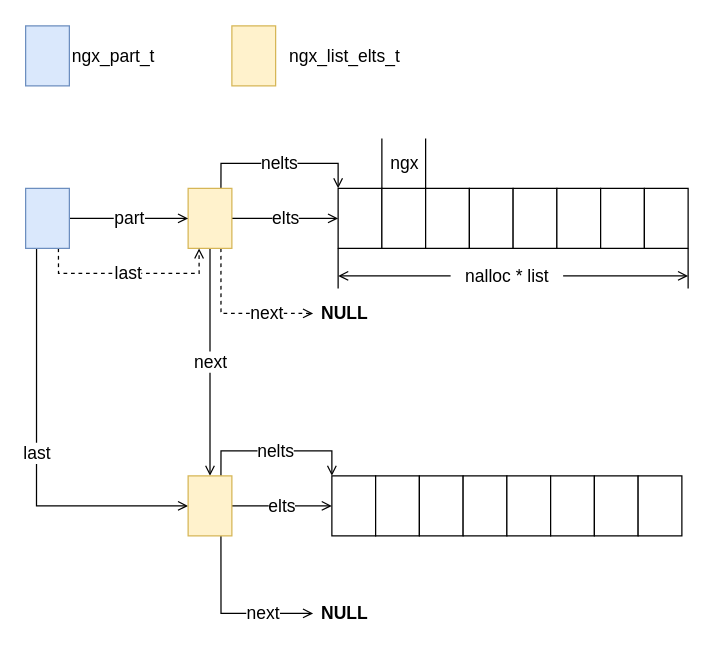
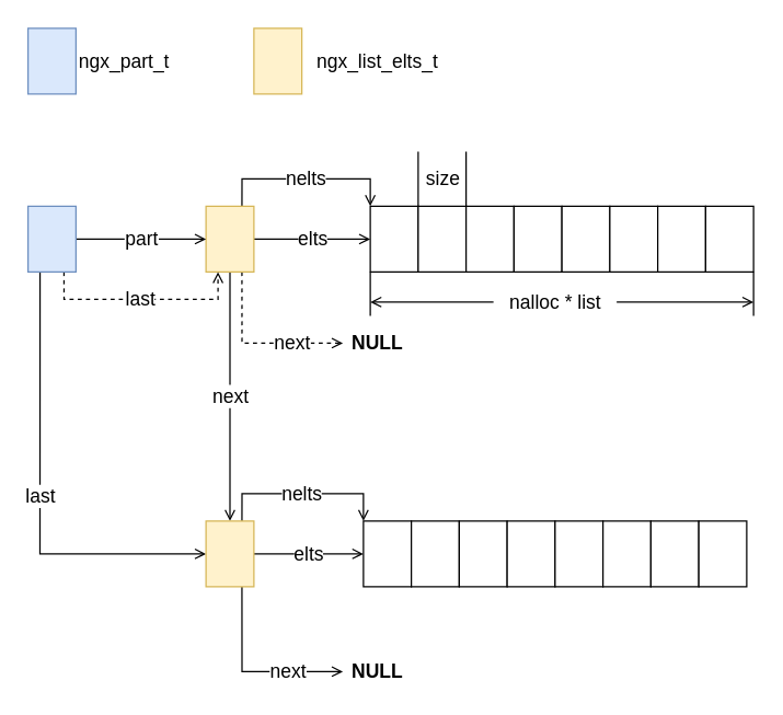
  <mxCell id="0" />
  <mxCell id="1" parent="0" />
  <mxCell id="2" style="edgeStyle=orthogonalEdgeStyle;rounded=0;orthogonalLoop=1;jettySize=auto;html=1;exitX=0;exitY=1;exitDx=0;exitDy=0;fontSize=14;endArrow=none;endFill=0;strokeWidth=1;" parent="1" source="3" edge="1"><mxGeometry relative="1" as="geometry"><mxPoint x="270" y="230" as="targetPoint" /></mxGeometry></mxCell>
  <mxCell id="3" value="" style="rounded=0;whiteSpace=wrap;html=1;strokeWidth=1;" parent="1" vertex="1"><mxGeometry x="270" y="150" width="35" height="48" as="geometry" /></mxCell>
  <mxCell id="4" style="edgeStyle=orthogonalEdgeStyle;rounded=0;orthogonalLoop=1;jettySize=auto;html=1;exitX=0;exitY=0;exitDx=0;exitDy=0;fontSize=14;endArrow=none;endFill=0;strokeWidth=1;" parent="1" source="6" edge="1"><mxGeometry relative="1" as="geometry"><mxPoint x="305" y="110" as="targetPoint" /></mxGeometry></mxCell>
  <mxCell id="5" style="edgeStyle=orthogonalEdgeStyle;rounded=0;orthogonalLoop=1;jettySize=auto;html=1;exitX=1;exitY=0;exitDx=0;exitDy=0;fontSize=14;endArrow=none;endFill=0;strokeWidth=1;" parent="1" source="6" edge="1"><mxGeometry relative="1" as="geometry"><mxPoint x="340" y="110" as="targetPoint" /></mxGeometry></mxCell>
  <mxCell id="6" value="" style="rounded=0;whiteSpace=wrap;html=1;strokeWidth=1;" parent="1" vertex="1"><mxGeometry x="305" y="150" width="35" height="48" as="geometry" /></mxCell>
  <mxCell id="7" value="" style="rounded=0;whiteSpace=wrap;html=1;strokeWidth=1;" parent="1" vertex="1"><mxGeometry x="340" y="150" width="35" height="48" as="geometry" /></mxCell>
  <mxCell id="8" value="" style="rounded=0;whiteSpace=wrap;html=1;strokeWidth=1;" parent="1" vertex="1"><mxGeometry x="375" y="150" width="35" height="48" as="geometry" /></mxCell>
  <mxCell id="9" value="" style="rounded=0;whiteSpace=wrap;html=1;strokeWidth=1;" parent="1" vertex="1"><mxGeometry x="410" y="150" width="35" height="48" as="geometry" /></mxCell>
  <mxCell id="10" value="" style="rounded=0;whiteSpace=wrap;html=1;strokeWidth=1;" parent="1" vertex="1"><mxGeometry x="445" y="150" width="35" height="48" as="geometry" /></mxCell>
  <mxCell id="11" value="" style="rounded=0;whiteSpace=wrap;html=1;strokeWidth=1;" parent="1" vertex="1"><mxGeometry x="480" y="150" width="35" height="48" as="geometry" /></mxCell>
  <mxCell id="12" style="edgeStyle=orthogonalEdgeStyle;rounded=0;orthogonalLoop=1;jettySize=auto;html=1;exitX=1;exitY=1;exitDx=0;exitDy=0;fontSize=14;endArrow=none;endFill=0;strokeWidth=1;" parent="1" source="13" edge="1"><mxGeometry relative="1" as="geometry"><mxPoint x="550" y="230" as="targetPoint" /></mxGeometry></mxCell>
  <mxCell id="13" value="" style="rounded=0;whiteSpace=wrap;html=1;strokeWidth=1;" parent="1" vertex="1"><mxGeometry x="515" y="150" width="35" height="48" as="geometry" /></mxCell>
  <mxCell id="14" value="elts" style="edgeStyle=orthogonalEdgeStyle;rounded=0;orthogonalLoop=1;jettySize=auto;html=1;exitX=1;exitY=0.5;exitDx=0;exitDy=0;entryX=0;entryY=0.5;entryDx=0;entryDy=0;fontSize=14;endArrow=open;endFill=0;strokeWidth=1;" parent="1" source="18" target="3" edge="1"><mxGeometry relative="1" as="geometry" /></mxCell>
  <mxCell id="15" value="next" style="edgeStyle=orthogonalEdgeStyle;rounded=0;orthogonalLoop=1;jettySize=auto;html=1;exitX=0.75;exitY=1;exitDx=0;exitDy=0;fontSize=14;endArrow=open;endFill=0;entryX=0;entryY=0.5;entryDx=0;entryDy=0;entryPerimeter=0;dashed=1;strokeWidth=1;" parent="1" source="18" target="19" edge="1"><mxGeometry x="0.405" relative="1" as="geometry"><mxPoint x="168" y="270" as="targetPoint" /><mxPoint x="1" as="offset" /></mxGeometry></mxCell>
  <mxCell id="16" value="nelts" style="edgeStyle=orthogonalEdgeStyle;rounded=0;orthogonalLoop=1;jettySize=auto;html=1;exitX=0.75;exitY=0;exitDx=0;exitDy=0;entryX=0;entryY=0;entryDx=0;entryDy=0;fontSize=14;endArrow=open;endFill=0;strokeWidth=1;" parent="1" source="18" target="3" edge="1"><mxGeometry relative="1" as="geometry" /></mxCell>
  <mxCell id="17" value="next" style="edgeStyle=orthogonalEdgeStyle;rounded=0;orthogonalLoop=1;jettySize=auto;html=1;exitX=0.5;exitY=1;exitDx=0;exitDy=0;entryX=0.5;entryY=0;entryDx=0;entryDy=0;fontSize=14;endArrow=open;endFill=0;strokeWidth=1;" parent="1" source="18" target="36" edge="1"><mxGeometry relative="1" as="geometry" /></mxCell>
  <mxCell id="18" value="" style="rounded=0;whiteSpace=wrap;html=1;strokeWidth=1;fontSize=14;fillColor=#fff2cc;strokeColor=#d6b656;" parent="1" vertex="1"><mxGeometry x="150" y="150" width="35" height="48" as="geometry" /></mxCell>
  <mxCell id="19" value="NULL" style="text;html=1;align=center;verticalAlign=middle;resizable=0;points=[];autosize=1;strokeColor=none;fillColor=none;fontSize=14;fontStyle=1;strokeWidth=1;" parent="1" vertex="1"><mxGeometry x="250" y="240" width="50" height="20" as="geometry" /></mxCell>
  <mxCell id="20" value="part" style="edgeStyle=orthogonalEdgeStyle;rounded=0;orthogonalLoop=1;jettySize=auto;html=1;exitX=1;exitY=0.5;exitDx=0;exitDy=0;entryX=0;entryY=0.5;entryDx=0;entryDy=0;fontSize=14;endArrow=open;endFill=0;strokeWidth=1;" parent="1" source="23" target="18" edge="1"><mxGeometry relative="1" as="geometry" /></mxCell>
  <mxCell id="21" value="last" style="edgeStyle=orthogonalEdgeStyle;rounded=0;orthogonalLoop=1;jettySize=auto;html=1;exitX=0.75;exitY=1;exitDx=0;exitDy=0;entryX=0.25;entryY=1;entryDx=0;entryDy=0;fontSize=14;endArrow=open;endFill=0;dashed=1;strokeWidth=1;" parent="1" source="23" target="18" edge="1"><mxGeometry relative="1" as="geometry" /></mxCell>
  <mxCell id="22" value="last" style="edgeStyle=orthogonalEdgeStyle;rounded=0;orthogonalLoop=1;jettySize=auto;html=1;exitX=0.25;exitY=1;exitDx=0;exitDy=0;entryX=0;entryY=0.5;entryDx=0;entryDy=0;fontSize=14;endArrow=open;endFill=0;strokeWidth=1;" parent="1" source="23" target="36" edge="1"><mxGeometry relative="1" as="geometry" /></mxCell>
  <mxCell id="23" value="" style="rounded=0;whiteSpace=wrap;html=1;strokeWidth=1;fontSize=14;fillColor=#dae8fc;strokeColor=#6c8ebf;" parent="1" vertex="1"><mxGeometry x="20" y="150" width="35" height="48" as="geometry" /></mxCell>
  <mxCell id="24" value="" style="rounded=0;whiteSpace=wrap;html=1;strokeWidth=1;fontSize=14;fillColor=#dae8fc;strokeColor=#6c8ebf;" parent="1" vertex="1"><mxGeometry x="20" y="20" width="35" height="48" as="geometry" /></mxCell>
  <mxCell id="25" value="" style="rounded=0;whiteSpace=wrap;html=1;strokeWidth=1;" parent="1" vertex="1"><mxGeometry x="265" y="380" width="35" height="48" as="geometry" /></mxCell>
  <mxCell id="26" value="" style="rounded=0;whiteSpace=wrap;html=1;strokeWidth=1;" parent="1" vertex="1"><mxGeometry x="300" y="380" width="35" height="48" as="geometry" /></mxCell>
  <mxCell id="27" value="" style="rounded=0;whiteSpace=wrap;html=1;strokeWidth=1;" parent="1" vertex="1"><mxGeometry x="335" y="380" width="35" height="48" as="geometry" /></mxCell>
  <mxCell id="28" value="" style="rounded=0;whiteSpace=wrap;html=1;strokeWidth=1;" parent="1" vertex="1"><mxGeometry x="370" y="380" width="35" height="48" as="geometry" /></mxCell>
  <mxCell id="29" value="" style="rounded=0;whiteSpace=wrap;html=1;strokeWidth=1;" parent="1" vertex="1"><mxGeometry x="405" y="380" width="35" height="48" as="geometry" /></mxCell>
  <mxCell id="30" value="" style="rounded=0;whiteSpace=wrap;html=1;strokeWidth=1;" parent="1" vertex="1"><mxGeometry x="440" y="380" width="35" height="48" as="geometry" /></mxCell>
  <mxCell id="31" value="" style="rounded=0;whiteSpace=wrap;html=1;strokeWidth=1;" parent="1" vertex="1"><mxGeometry x="475" y="380" width="35" height="48" as="geometry" /></mxCell>
  <mxCell id="32" value="" style="rounded=0;whiteSpace=wrap;html=1;strokeWidth=1;" parent="1" vertex="1"><mxGeometry x="510" y="380" width="35" height="48" as="geometry" /></mxCell>
  <mxCell id="33" value="elts" style="edgeStyle=orthogonalEdgeStyle;rounded=0;orthogonalLoop=1;jettySize=auto;html=1;exitX=1;exitY=0.5;exitDx=0;exitDy=0;entryX=0;entryY=0.5;entryDx=0;entryDy=0;fontSize=14;endArrow=open;endFill=0;strokeWidth=1;" parent="1" source="36" target="25" edge="1"><mxGeometry relative="1" as="geometry" /></mxCell>
  <mxCell id="34" value="next" style="edgeStyle=orthogonalEdgeStyle;rounded=0;orthogonalLoop=1;jettySize=auto;html=1;fontSize=14;endArrow=open;endFill=0;entryX=0;entryY=0.5;entryDx=0;entryDy=0;entryPerimeter=0;exitX=0.75;exitY=1;exitDx=0;exitDy=0;strokeWidth=1;" parent="1" source="36" target="37" edge="1"><mxGeometry x="0.41" relative="1" as="geometry"><mxPoint x="163" y="500" as="targetPoint" /><mxPoint x="190" y="450" as="sourcePoint" /><mxPoint as="offset" /></mxGeometry></mxCell>
  <mxCell id="35" value="nelts" style="edgeStyle=orthogonalEdgeStyle;rounded=0;orthogonalLoop=1;jettySize=auto;html=1;exitX=0.75;exitY=0;exitDx=0;exitDy=0;entryX=0;entryY=0;entryDx=0;entryDy=0;fontSize=14;endArrow=open;endFill=0;strokeWidth=1;" parent="1" source="36" target="25" edge="1"><mxGeometry relative="1" as="geometry" /></mxCell>
  <mxCell id="36" value="" style="rounded=0;whiteSpace=wrap;html=1;strokeWidth=1;fontSize=14;fillColor=#fff2cc;strokeColor=#d6b656;" parent="1" vertex="1"><mxGeometry x="150" y="380" width="35" height="48" as="geometry" /></mxCell>
  <mxCell id="37" value="NULL" style="text;html=1;align=center;verticalAlign=middle;resizable=0;points=[];autosize=1;strokeColor=none;fillColor=none;fontSize=14;fontStyle=1;strokeWidth=1;" parent="1" vertex="1"><mxGeometry x="250" y="480" width="50" height="20" as="geometry" /></mxCell>
- <mxCell id="38" value="ngx" style="text;html=1;align=center;verticalAlign=middle;resizable=0;points=[];autosize=1;strokeColor=none;fillColor=none;fontSize=14;strokeWidth=1;" parent="1" vertex="1"><mxGeometry x="302.5" y="120" width="40" height="20" as="geometry" /></mxCell>
+ <mxCell id="38" value="size" style="text;html=1;align=center;verticalAlign=middle;resizable=0;points=[];autosize=1;strokeColor=none;fillColor=none;fontSize=14;strokeWidth=1;" parent="1" vertex="1"><mxGeometry x="302.5" y="120" width="40" height="20" as="geometry" /></mxCell>
  <mxCell id="39" value="" style="edgeStyle=orthogonalEdgeStyle;rounded=0;orthogonalLoop=1;jettySize=auto;html=1;fontSize=14;endArrow=open;endFill=0;strokeWidth=1;" parent="1" source="41" edge="1"><mxGeometry relative="1" as="geometry"><mxPoint x="550" y="220" as="targetPoint" /></mxGeometry></mxCell>
  <mxCell id="40" value="" style="edgeStyle=orthogonalEdgeStyle;rounded=0;orthogonalLoop=1;jettySize=auto;html=1;fontSize=14;endArrow=open;endFill=0;strokeWidth=1;" parent="1" source="41" edge="1"><mxGeometry relative="1" as="geometry"><mxPoint x="270" y="220" as="targetPoint" /></mxGeometry></mxCell>
  <mxCell id="41" value="nalloc * list" style="text;html=1;align=center;verticalAlign=middle;resizable=0;points=[];autosize=1;strokeColor=none;fillColor=none;fontSize=14;strokeWidth=1;" parent="1" vertex="1"><mxGeometry x="360" y="210" width="90" height="20" as="geometry" /></mxCell>
  <mxCell id="42" value="" style="rounded=0;whiteSpace=wrap;html=1;strokeWidth=1;fontSize=14;fillColor=#fff2cc;strokeColor=#d6b656;" parent="1" vertex="1"><mxGeometry x="185" y="20" width="35" height="48" as="geometry" /></mxCell>
  <mxCell id="43" value="ngx_part_t" style="text;html=1;align=center;verticalAlign=middle;resizable=0;points=[];autosize=1;strokeColor=none;fillColor=none;fontSize=14;strokeWidth=1;" parent="1" vertex="1"><mxGeometry x="55" y="34" width="70" height="20" as="geometry" /></mxCell>
  <mxCell id="44" value="ngx_list_elts_t" style="text;html=1;align=center;verticalAlign=middle;resizable=0;points=[];autosize=1;strokeColor=none;fillColor=none;fontSize=14;strokeWidth=1;" parent="1" vertex="1"><mxGeometry x="220" y="34" width="110" height="20" as="geometry" /></mxCell>
